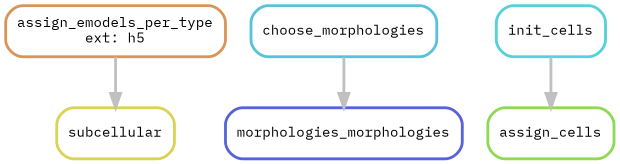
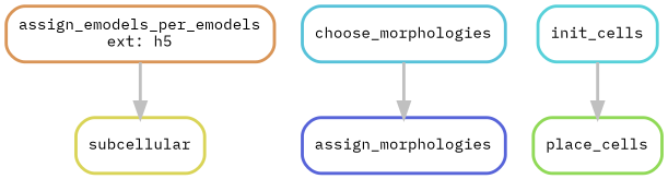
  digraph {
    bgcolor=white
    fontname="IBM Plex Mono"
    node [fontname="IBM Plex Mono" fontsize=10 penwidth=2 shape=box style=rounded]
    edge [color=grey fontname="IBM Plex Mono" penwidth=2]
    n1 [color="0.16 0.6 0.85" label=subcellular]
-   n2 [color="0.08 0.6 0.85" label="assign_emodels_per_type\next: h5"]
-   n3 [color="0.65 0.6 0.85" label=morphologies_morphologies]
-   n4 [color="0.26 0.6 0.85" label=assign_cells]
+   n2 [color="0.08 0.6 0.85" label="assign_emodels_per_emodels\next: h5"]
+   n3 [color="0.65 0.6 0.85" label=assign_morphologies]
+   n4 [color="0.26 0.6 0.85" label=place_cells]
    n5 [color="0.53 0.6 0.85" label=choose_morphologies]
    n6 [color="0.51 0.6 0.85" label=init_cells]
    n2 -> n1
    n5 -> n3
    n6 -> n4
  }
